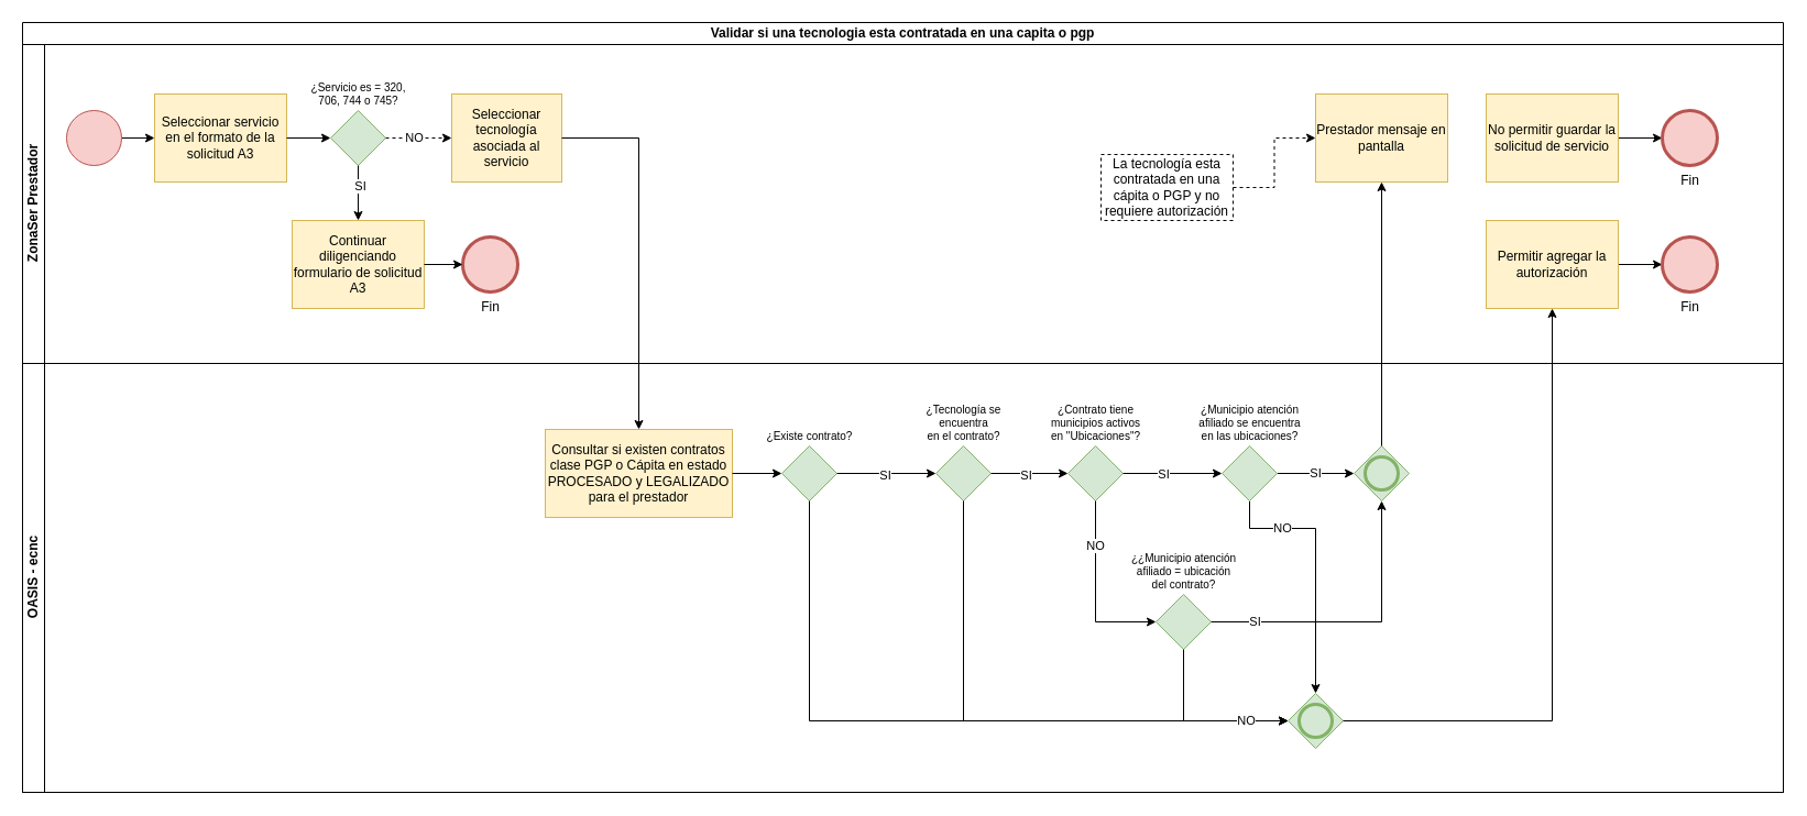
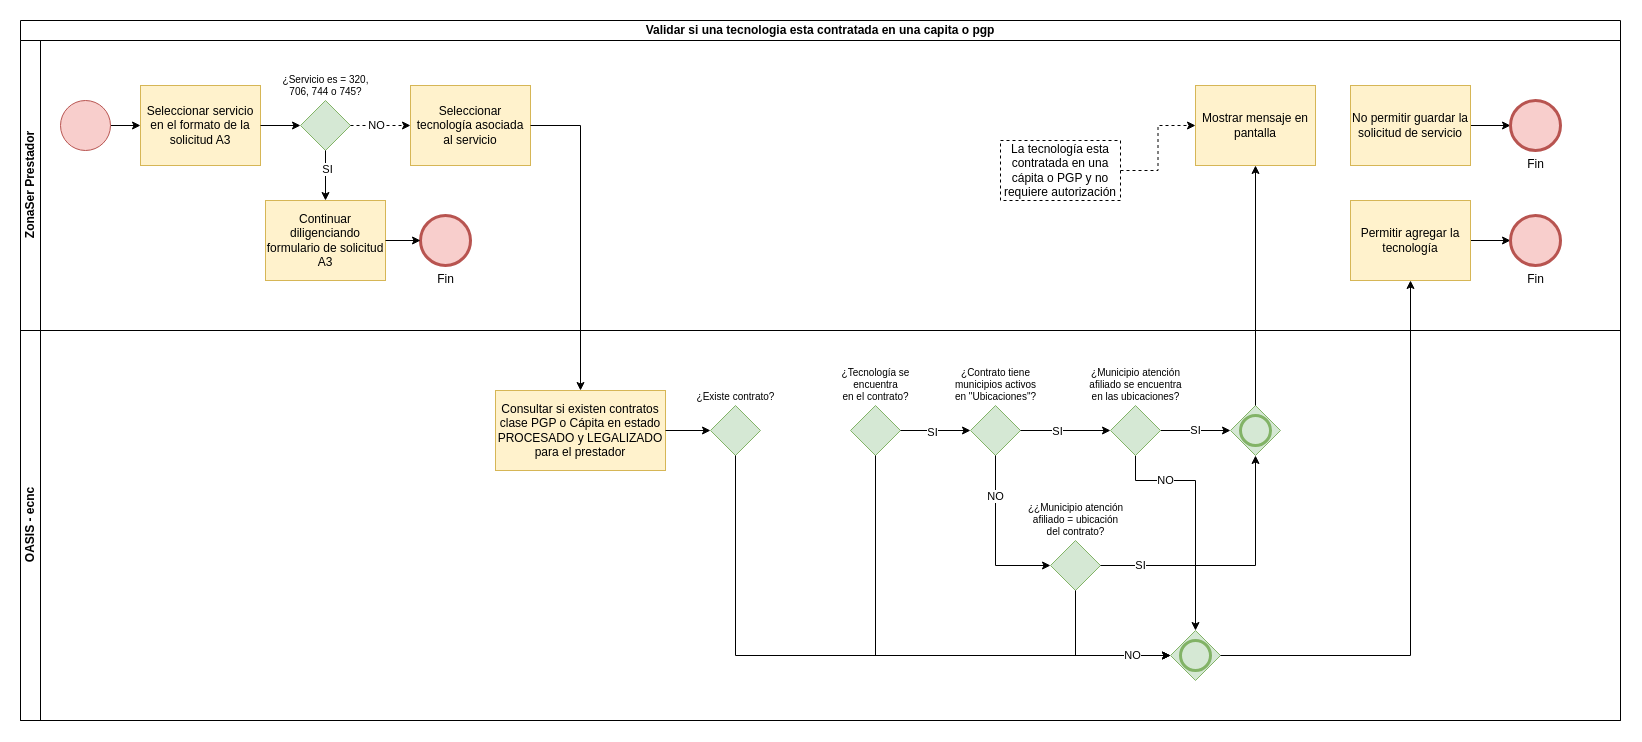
  <mxCell id="0" />
  <mxCell id="1" parent="0" />
  <mxCell id="2" value="Validar si una tecnologia esta contratada en una capita o pgp" style="swimlane;html=1;childLayout=stackLayout;resizeParent=1;resizeParentMax=0;horizontal=1;startSize=20;horizontalStack=0;whiteSpace=wrap;" parent="1" vertex="1"><mxGeometry x="20" y="20" width="1600" height="700" as="geometry" /></mxCell>
  <mxCell id="3" value="ZonaSer Prestador" style="swimlane;html=1;startSize=20;horizontal=0;" parent="2" vertex="1"><mxGeometry y="20" width="1600" height="290" as="geometry" /></mxCell>
  <mxCell id="4" style="edgeStyle=orthogonalEdgeStyle;rounded=0;orthogonalLoop=1;jettySize=auto;html=1;" parent="3" source="5" target="6" edge="1"><mxGeometry relative="1" as="geometry" /></mxCell>
  <mxCell id="5" value="" style="points=[[0.145,0.145,0],[0.5,0,0],[0.855,0.145,0],[1,0.5,0],[0.855,0.855,0],[0.5,1,0],[0.145,0.855,0],[0,0.5,0]];shape=mxgraph.bpmn.event;html=1;verticalLabelPosition=bottom;labelBackgroundColor=#ffffff;verticalAlign=top;align=center;perimeter=ellipsePerimeter;outlineConnect=0;aspect=fixed;outline=standard;symbol=general;fillColor=#f8cecc;strokeColor=#b85450;" parent="3" vertex="1"><mxGeometry x="40" y="60" width="50" height="50" as="geometry" /></mxCell>
  <mxCell id="6" value="Seleccionar servicio en el formato de la solicitud A3" style="points=[[0.25,0,0],[0.5,0,0],[0.75,0,0],[1,0.25,0],[1,0.5,0],[1,0.75,0],[0.75,1,0],[0.5,1,0],[0.25,1,0],[0,0.75,0],[0,0.5,0],[0,0.25,0]];shape=mxgraph.bpmn.task2;whiteSpace=wrap;rectStyle=rounded;size=10;html=1;container=1;expand=0;collapsible=0;taskMarker=user;fillColor=#fff2cc;strokeColor=#d6b656;" parent="3" vertex="1"><mxGeometry x="120" y="45" width="120" height="80" as="geometry" /></mxCell>
  <mxCell id="7" value="¿Servicio es = 320, &lt;br&gt;706, 744 o 745?" style="points=[[0.25,0.25,0],[0.5,0,0],[0.75,0.25,0],[1,0.5,0],[0.75,0.75,0],[0.5,1,0],[0.25,0.75,0],[0,0.5,0]];shape=mxgraph.bpmn.gateway2;html=1;verticalLabelPosition=top;labelBackgroundColor=#ffffff;verticalAlign=bottom;align=center;perimeter=rhombusPerimeter;outlineConnect=0;outline=none;symbol=none;fillColor=#d5e8d4;strokeColor=#82b366;labelPosition=center;fontSize=10;" parent="3" vertex="1"><mxGeometry x="280" y="60" width="50" height="50" as="geometry" /></mxCell>
  <mxCell id="8" style="edgeStyle=orthogonalEdgeStyle;rounded=0;orthogonalLoop=1;jettySize=auto;html=1;" parent="3" source="6" target="7" edge="1"><mxGeometry relative="1" as="geometry"><mxPoint x="280" y="85" as="targetPoint" /></mxGeometry></mxCell>
- <mxCell id="9" value="Seleccionar tecnología asociada al servicio" style="points=[[0.25,0,0],[0.5,0,0],[0.75,0,0],[1,0.25,0],[1,0.5,0],[1,0.75,0],[0.75,1,0],[0.5,1,0],[0.25,1,0],[0,0.75,0],[0,0.5,0],[0,0.25,0]];shape=mxgraph.bpmn.task2;whiteSpace=wrap;rectStyle=rounded;size=10;html=1;container=1;expand=0;collapsible=0;taskMarker=user;fillColor=#fff2cc;strokeColor=#d6b656;" parent="3" vertex="1"><mxGeometry x="390" y="45" width="100" height="80" as="geometry" /></mxCell>
+ <mxCell id="9" value="Seleccionar tecnología asociada al servicio" style="points=[[0.25,0,0],[0.5,0,0],[0.75,0,0],[1,0.25,0],[1,0.5,0],[1,0.75,0],[0.75,1,0],[0.5,1,0],[0.25,1,0],[0,0.75,0],[0,0.5,0],[0,0.25,0]];shape=mxgraph.bpmn.task2;whiteSpace=wrap;rectStyle=rounded;size=10;html=1;container=1;expand=0;collapsible=0;taskMarker=user;fillColor=#fff2cc;strokeColor=#d6b656;" parent="3" vertex="1"><mxGeometry x="390" y="45" width="120" height="80" as="geometry" /></mxCell>
  <mxCell id="10" style="edgeStyle=orthogonalEdgeStyle;rounded=0;orthogonalLoop=1;jettySize=auto;html=1;dashed=1;" parent="3" source="7" target="9" edge="1"><mxGeometry relative="1" as="geometry"><mxPoint x="380" y="85" as="targetPoint" /></mxGeometry></mxCell>
  <mxCell id="11" value="NO" style="edgeLabel;html=1;align=center;verticalAlign=middle;resizable=0;points=[];" parent="10" vertex="1" connectable="0"><mxGeometry x="-0.16" y="1" relative="1" as="geometry"><mxPoint as="offset" /></mxGeometry></mxCell>
  <mxCell id="12" value="Continuar diligenciando formulario de solicitud A3" style="points=[[0.25,0,0],[0.5,0,0],[0.75,0,0],[1,0.25,0],[1,0.5,0],[1,0.75,0],[0.75,1,0],[0.5,1,0],[0.25,1,0],[0,0.75,0],[0,0.5,0],[0,0.25,0]];shape=mxgraph.bpmn.task2;whiteSpace=wrap;rectStyle=rounded;size=10;html=1;container=1;expand=0;collapsible=0;taskMarker=user;fillColor=#fff2cc;strokeColor=#d6b656;" parent="3" vertex="1"><mxGeometry x="245" y="160" width="120" height="80" as="geometry" /></mxCell>
  <mxCell id="13" style="edgeStyle=orthogonalEdgeStyle;rounded=0;orthogonalLoop=1;jettySize=auto;html=1;" parent="3" source="7" target="12" edge="1"><mxGeometry relative="1" as="geometry"><mxPoint x="305" y="170" as="targetPoint" /></mxGeometry></mxCell>
  <mxCell id="14" value="SI" style="edgeLabel;html=1;align=center;verticalAlign=middle;resizable=0;points=[];" parent="13" vertex="1" connectable="0"><mxGeometry x="-0.28" y="1" relative="1" as="geometry"><mxPoint as="offset" /></mxGeometry></mxCell>
  <mxCell id="15" value="Fin" style="points=[[0.145,0.145,0],[0.5,0,0],[0.855,0.145,0],[1,0.5,0],[0.855,0.855,0],[0.5,1,0],[0.145,0.855,0],[0,0.5,0]];shape=mxgraph.bpmn.event;html=1;verticalLabelPosition=bottom;labelBackgroundColor=#ffffff;verticalAlign=top;align=center;perimeter=ellipsePerimeter;outlineConnect=0;aspect=fixed;outline=end;symbol=terminate2;fillColor=#f8cecc;strokeColor=#b85450;" parent="3" vertex="1"><mxGeometry x="400" y="175" width="50" height="50" as="geometry" /></mxCell>
  <mxCell id="16" style="edgeStyle=orthogonalEdgeStyle;rounded=0;orthogonalLoop=1;jettySize=auto;html=1;" parent="3" source="12" target="15" edge="1"><mxGeometry relative="1" as="geometry"><mxPoint x="410" y="180" as="targetPoint" /></mxGeometry></mxCell>
- <mxCell id="17" value="Prestador mensaje en pantalla" style="points=[[0.25,0,0],[0.5,0,0],[0.75,0,0],[1,0.25,0],[1,0.5,0],[1,0.75,0],[0.75,1,0],[0.5,1,0],[0.25,1,0],[0,0.75,0],[0,0.5,0],[0,0.25,0]];shape=mxgraph.bpmn.task2;whiteSpace=wrap;rectStyle=rounded;size=10;html=1;container=1;expand=0;collapsible=0;taskMarker=send;fillColor=#fff2cc;strokeColor=#d6b656;" parent="3" vertex="1"><mxGeometry x="1175" y="45" width="120" height="80" as="geometry" /></mxCell>
+ <mxCell id="17" value="Mostrar mensaje en pantalla" style="points=[[0.25,0,0],[0.5,0,0],[0.75,0,0],[1,0.25,0],[1,0.5,0],[1,0.75,0],[0.75,1,0],[0.5,1,0],[0.25,1,0],[0,0.75,0],[0,0.5,0],[0,0.25,0]];shape=mxgraph.bpmn.task2;whiteSpace=wrap;rectStyle=rounded;size=10;html=1;container=1;expand=0;collapsible=0;taskMarker=send;fillColor=#fff2cc;strokeColor=#d6b656;" parent="3" vertex="1"><mxGeometry x="1175" y="45" width="120" height="80" as="geometry" /></mxCell>
  <mxCell id="18" value="La tecnología esta contratada en una cápita o PGP y no requiere autorización" style="text;html=1;align=center;verticalAlign=middle;whiteSpace=wrap;rounded=0;dashed=1;strokeColor=default;" parent="3" vertex="1"><mxGeometry x="980" y="100" width="120" height="60" as="geometry" /></mxCell>
  <mxCell id="19" style="edgeStyle=orthogonalEdgeStyle;rounded=0;orthogonalLoop=1;jettySize=auto;html=1;entryX=0;entryY=0.5;entryDx=0;entryDy=0;entryPerimeter=0;dashed=1;" parent="3" source="18" target="17" edge="1"><mxGeometry relative="1" as="geometry" /></mxCell>
  <mxCell id="20" style="edgeStyle=orthogonalEdgeStyle;rounded=0;orthogonalLoop=1;jettySize=auto;html=1;" parent="3" source="21" target="24" edge="1"><mxGeometry relative="1" as="geometry" /></mxCell>
  <mxCell id="21" value="No permitir guardar la solicitud de servicio" style="points=[[0.25,0,0],[0.5,0,0],[0.75,0,0],[1,0.25,0],[1,0.5,0],[1,0.75,0],[0.75,1,0],[0.5,1,0],[0.25,1,0],[0,0.75,0],[0,0.5,0],[0,0.25,0]];shape=mxgraph.bpmn.task2;whiteSpace=wrap;rectStyle=rounded;size=10;html=1;container=1;expand=0;collapsible=0;taskMarker=script;fillColor=#fff2cc;strokeColor=#d6b656;" parent="3" vertex="1"><mxGeometry x="1330" y="45" width="120" height="80" as="geometry" /></mxCell>
  <mxCell id="22" style="edgeStyle=orthogonalEdgeStyle;rounded=0;orthogonalLoop=1;jettySize=auto;html=1;" parent="3" source="23" target="25" edge="1"><mxGeometry relative="1" as="geometry" /></mxCell>
- <mxCell id="23" value="Permitir agregar la autorización" style="points=[[0.25,0,0],[0.5,0,0],[0.75,0,0],[1,0.25,0],[1,0.5,0],[1,0.75,0],[0.75,1,0],[0.5,1,0],[0.25,1,0],[0,0.75,0],[0,0.5,0],[0,0.25,0]];shape=mxgraph.bpmn.task2;whiteSpace=wrap;rectStyle=rounded;size=10;html=1;container=1;expand=0;collapsible=0;taskMarker=script;fillColor=#fff2cc;strokeColor=#d6b656;" parent="3" vertex="1"><mxGeometry x="1330" y="160" width="120" height="80" as="geometry" /></mxCell>
+ <mxCell id="23" value="Permitir agregar la tecnología" style="points=[[0.25,0,0],[0.5,0,0],[0.75,0,0],[1,0.25,0],[1,0.5,0],[1,0.75,0],[0.75,1,0],[0.5,1,0],[0.25,1,0],[0,0.75,0],[0,0.5,0],[0,0.25,0]];shape=mxgraph.bpmn.task2;whiteSpace=wrap;rectStyle=rounded;size=10;html=1;container=1;expand=0;collapsible=0;taskMarker=script;fillColor=#fff2cc;strokeColor=#d6b656;" parent="3" vertex="1"><mxGeometry x="1330" y="160" width="120" height="80" as="geometry" /></mxCell>
  <mxCell id="24" value="Fin" style="points=[[0.145,0.145,0],[0.5,0,0],[0.855,0.145,0],[1,0.5,0],[0.855,0.855,0],[0.5,1,0],[0.145,0.855,0],[0,0.5,0]];shape=mxgraph.bpmn.event;html=1;verticalLabelPosition=bottom;labelBackgroundColor=#ffffff;verticalAlign=top;align=center;perimeter=ellipsePerimeter;outlineConnect=0;aspect=fixed;outline=end;symbol=terminate2;fillColor=#f8cecc;strokeColor=#b85450;" parent="3" vertex="1"><mxGeometry x="1490" y="60" width="50" height="50" as="geometry" /></mxCell>
  <mxCell id="25" value="Fin" style="points=[[0.145,0.145,0],[0.5,0,0],[0.855,0.145,0],[1,0.5,0],[0.855,0.855,0],[0.5,1,0],[0.145,0.855,0],[0,0.5,0]];shape=mxgraph.bpmn.event;html=1;verticalLabelPosition=bottom;labelBackgroundColor=#ffffff;verticalAlign=top;align=center;perimeter=ellipsePerimeter;outlineConnect=0;aspect=fixed;outline=end;symbol=terminate2;fillColor=#f8cecc;strokeColor=#b85450;" parent="3" vertex="1"><mxGeometry x="1490" y="175" width="50" height="50" as="geometry" /></mxCell>
  <mxCell id="26" value="OASIS - ecnc" style="swimlane;html=1;startSize=20;horizontal=0;fillStyle=cross-hatch;" parent="2" vertex="1"><mxGeometry y="310" width="1600" height="390" as="geometry" /></mxCell>
  <mxCell id="27" value="Consultar si existen contratos clase PGP o Cápita en estado PROCESADO y LEGALIZADO para el prestador" style="points=[[0.25,0,0],[0.5,0,0],[0.75,0,0],[1,0.25,0],[1,0.5,0],[1,0.75,0],[0.75,1,0],[0.5,1,0],[0.25,1,0],[0,0.75,0],[0,0.5,0],[0,0.25,0]];shape=mxgraph.bpmn.task2;whiteSpace=wrap;rectStyle=rounded;size=10;html=1;container=1;expand=0;collapsible=0;taskMarker=script;fillColor=#fff2cc;strokeColor=#d6b656;" parent="26" vertex="1"><mxGeometry x="475" y="60" width="170" height="80" as="geometry" /></mxCell>
  <mxCell id="28" value="¿Existe contrato?" style="points=[[0.25,0.25,0],[0.5,0,0],[0.75,0.25,0],[1,0.5,0],[0.75,0.75,0],[0.5,1,0],[0.25,0.75,0],[0,0.5,0]];shape=mxgraph.bpmn.gateway2;html=1;verticalLabelPosition=top;labelBackgroundColor=#ffffff;verticalAlign=bottom;align=center;perimeter=rhombusPerimeter;outlineConnect=0;outline=none;symbol=none;fillColor=#d5e8d4;strokeColor=#82b366;labelPosition=center;fontSize=10;" parent="26" vertex="1"><mxGeometry x="690" y="75" width="50" height="50" as="geometry" /></mxCell>
  <mxCell id="29" style="edgeStyle=orthogonalEdgeStyle;rounded=0;orthogonalLoop=1;jettySize=auto;html=1;" parent="26" source="27" target="28" edge="1"><mxGeometry relative="1" as="geometry"><mxPoint x="700" y="100" as="targetPoint" /></mxGeometry></mxCell>
  <mxCell id="30" value="¿Tecnología se &lt;br&gt;encuentra &lt;br&gt;en el contrato?" style="points=[[0.25,0.25,0],[0.5,0,0],[0.75,0.25,0],[1,0.5,0],[0.75,0.75,0],[0.5,1,0],[0.25,0.75,0],[0,0.5,0]];shape=mxgraph.bpmn.gateway2;html=1;verticalLabelPosition=top;labelBackgroundColor=#ffffff;verticalAlign=bottom;align=center;perimeter=rhombusPerimeter;outlineConnect=0;outline=none;symbol=none;fillColor=#d5e8d4;strokeColor=#82b366;fontSize=10;labelPosition=center;" parent="26" vertex="1"><mxGeometry x="830" y="75" width="50" height="50" as="geometry" /></mxCell>
- <mxCell id="31" style="edgeStyle=orthogonalEdgeStyle;rounded=0;orthogonalLoop=1;jettySize=auto;html=1;" parent="26" source="28" target="30" edge="1"><mxGeometry relative="1" as="geometry"><mxPoint x="790" y="100" as="targetPoint" /></mxGeometry></mxCell>
- <mxCell id="32" value="SI" style="edgeLabel;html=1;align=center;verticalAlign=middle;resizable=0;points=[];" parent="31" vertex="1" connectable="0"><mxGeometry x="-0.05" y="-1" relative="1" as="geometry"><mxPoint as="offset" /></mxGeometry></mxCell>
  <mxCell id="33" value="¿Contrato tiene &lt;br&gt;municipios activos &lt;br&gt;en &quot;Ubicaciones&quot;?" style="points=[[0.25,0.25,0],[0.5,0,0],[0.75,0.25,0],[1,0.5,0],[0.75,0.75,0],[0.5,1,0],[0.25,0.75,0],[0,0.5,0]];shape=mxgraph.bpmn.gateway2;html=1;verticalLabelPosition=top;labelBackgroundColor=#ffffff;verticalAlign=bottom;align=center;perimeter=rhombusPerimeter;outlineConnect=0;outline=none;symbol=none;fillColor=#d5e8d4;strokeColor=#82b366;fontSize=10;labelPosition=center;" parent="26" vertex="1"><mxGeometry x="950" y="75" width="50" height="50" as="geometry" /></mxCell>
  <mxCell id="34" style="edgeStyle=orthogonalEdgeStyle;rounded=0;orthogonalLoop=1;jettySize=auto;html=1;" parent="26" source="30" target="33" edge="1"><mxGeometry relative="1" as="geometry"><mxPoint x="920" y="100" as="targetPoint" /></mxGeometry></mxCell>
  <mxCell id="35" value="SI" style="edgeLabel;html=1;align=center;verticalAlign=middle;resizable=0;points=[];" parent="34" vertex="1" connectable="0"><mxGeometry x="-0.12" y="-1" relative="1" as="geometry"><mxPoint as="offset" /></mxGeometry></mxCell>
  <mxCell id="36" style="edgeStyle=orthogonalEdgeStyle;rounded=0;orthogonalLoop=1;jettySize=auto;html=1;" parent="26" source="40" target="51" edge="1"><mxGeometry relative="1" as="geometry" /></mxCell>
  <mxCell id="37" value="SI" style="edgeLabel;html=1;align=center;verticalAlign=middle;resizable=0;points=[];" parent="36" vertex="1" connectable="0"><mxGeometry x="-0.029" y="1" relative="1" as="geometry"><mxPoint as="offset" /></mxGeometry></mxCell>
  <mxCell id="38" style="edgeStyle=orthogonalEdgeStyle;rounded=0;orthogonalLoop=1;jettySize=auto;html=1;" parent="26" source="40" target="43" edge="1"><mxGeometry relative="1" as="geometry"><Array as="points"><mxPoint x="1115" y="150" /><mxPoint x="1175" y="150" /></Array></mxGeometry></mxCell>
  <mxCell id="39" value="NO" style="edgeLabel;html=1;align=center;verticalAlign=middle;resizable=0;points=[];" parent="38" vertex="1" connectable="0"><mxGeometry x="-0.54" y="1" relative="1" as="geometry"><mxPoint as="offset" /></mxGeometry></mxCell>
  <mxCell id="40" value="¿Municipio atención &lt;br&gt;afiliado se encuentra &lt;br&gt;en las ubicaciones?" style="points=[[0.25,0.25,0],[0.5,0,0],[0.75,0.25,0],[1,0.5,0],[0.75,0.75,0],[0.5,1,0],[0.25,0.75,0],[0,0.5,0]];shape=mxgraph.bpmn.gateway2;html=1;verticalLabelPosition=top;labelBackgroundColor=#ffffff;verticalAlign=bottom;align=center;perimeter=rhombusPerimeter;outlineConnect=0;outline=none;symbol=none;fillColor=#d5e8d4;strokeColor=#82b366;fontSize=10;labelPosition=center;" parent="26" vertex="1"><mxGeometry x="1090" y="75" width="50" height="50" as="geometry" /></mxCell>
  <mxCell id="41" style="edgeStyle=orthogonalEdgeStyle;rounded=0;orthogonalLoop=1;jettySize=auto;html=1;" parent="26" source="33" target="40" edge="1"><mxGeometry relative="1" as="geometry"><mxPoint x="990" y="100" as="targetPoint" /></mxGeometry></mxCell>
  <mxCell id="42" value="SI" style="edgeLabel;html=1;align=center;verticalAlign=middle;resizable=0;points=[];" parent="41" vertex="1" connectable="0"><mxGeometry x="-0.2" relative="1" as="geometry"><mxPoint as="offset" /></mxGeometry></mxCell>
  <mxCell id="43" value="" style="points=[[0.25,0.25,0],[0.5,0,0],[0.75,0.25,0],[1,0.5,0],[0.75,0.75,0],[0.5,1,0],[0.25,0.75,0],[0,0.5,0]];shape=mxgraph.bpmn.gateway2;html=1;verticalLabelPosition=bottom;labelBackgroundColor=#ffffff;verticalAlign=top;align=center;perimeter=rhombusPerimeter;outlineConnect=0;outline=end;symbol=general;fillColor=#d5e8d4;strokeColor=#82b366;" parent="26" vertex="1"><mxGeometry x="1150" y="300" width="50" height="50" as="geometry" /></mxCell>
  <mxCell id="44" style="edgeStyle=orthogonalEdgeStyle;rounded=0;orthogonalLoop=1;jettySize=auto;html=1;entryX=0;entryY=0.5;entryDx=0;entryDy=0;entryPerimeter=0;" parent="26" source="28" target="43" edge="1"><mxGeometry relative="1" as="geometry"><Array as="points"><mxPoint x="715" y="325" /></Array></mxGeometry></mxCell>
  <mxCell id="45" style="edgeStyle=orthogonalEdgeStyle;rounded=0;orthogonalLoop=1;jettySize=auto;html=1;entryX=0;entryY=0.5;entryDx=0;entryDy=0;entryPerimeter=0;" parent="26" source="30" target="43" edge="1"><mxGeometry relative="1" as="geometry"><Array as="points"><mxPoint x="855" y="325" /></Array></mxGeometry></mxCell>
  <mxCell id="46" value="¿¿Municipio atención &lt;br&gt;afiliado = ubicación &lt;br&gt;del contrato?" style="points=[[0.25,0.25,0],[0.5,0,0],[0.75,0.25,0],[1,0.5,0],[0.75,0.75,0],[0.5,1,0],[0.25,0.75,0],[0,0.5,0]];shape=mxgraph.bpmn.gateway2;html=1;verticalLabelPosition=top;labelBackgroundColor=#ffffff;verticalAlign=bottom;align=center;perimeter=rhombusPerimeter;outlineConnect=0;outline=none;symbol=none;fillColor=#d5e8d4;strokeColor=#82b366;fontSize=10;labelPosition=center;" parent="26" vertex="1"><mxGeometry x="1030" y="210" width="50" height="50" as="geometry" /></mxCell>
  <mxCell id="47" style="edgeStyle=orthogonalEdgeStyle;rounded=0;orthogonalLoop=1;jettySize=auto;html=1;" parent="26" source="33" target="46" edge="1"><mxGeometry relative="1" as="geometry"><mxPoint x="945" y="170" as="targetPoint" /><Array as="points"><mxPoint x="975" y="235" /></Array></mxGeometry></mxCell>
  <mxCell id="48" value="NO" style="edgeLabel;html=1;align=center;verticalAlign=middle;resizable=0;points=[];" parent="47" vertex="1" connectable="0"><mxGeometry x="-0.511" y="-1" relative="1" as="geometry"><mxPoint as="offset" /></mxGeometry></mxCell>
  <mxCell id="49" style="edgeStyle=orthogonalEdgeStyle;rounded=0;orthogonalLoop=1;jettySize=auto;html=1;entryX=0;entryY=0.5;entryDx=0;entryDy=0;entryPerimeter=0;" parent="26" source="46" target="43" edge="1"><mxGeometry relative="1" as="geometry"><Array as="points"><mxPoint x="1055" y="325" /></Array></mxGeometry></mxCell>
  <mxCell id="50" value="NO" style="edgeLabel;html=1;align=center;verticalAlign=middle;resizable=0;points=[];" parent="49" vertex="1" connectable="0"><mxGeometry x="0.511" y="1" relative="1" as="geometry"><mxPoint as="offset" /></mxGeometry></mxCell>
  <mxCell id="51" value="" style="points=[[0.25,0.25,0],[0.5,0,0],[0.75,0.25,0],[1,0.5,0],[0.75,0.75,0],[0.5,1,0],[0.25,0.75,0],[0,0.5,0]];shape=mxgraph.bpmn.gateway2;html=1;verticalLabelPosition=bottom;labelBackgroundColor=#ffffff;verticalAlign=top;align=center;perimeter=rhombusPerimeter;outlineConnect=0;outline=end;symbol=general;fillColor=#d5e8d4;strokeColor=#82b366;" parent="26" vertex="1"><mxGeometry x="1210" y="75" width="50" height="50" as="geometry" /></mxCell>
  <mxCell id="52" style="edgeStyle=orthogonalEdgeStyle;rounded=0;orthogonalLoop=1;jettySize=auto;html=1;entryX=0.5;entryY=1;entryDx=0;entryDy=0;entryPerimeter=0;" parent="26" source="46" target="51" edge="1"><mxGeometry relative="1" as="geometry" /></mxCell>
  <mxCell id="53" value="SI" style="edgeLabel;html=1;align=center;verticalAlign=middle;resizable=0;points=[];" parent="52" vertex="1" connectable="0"><mxGeometry x="-0.706" y="1" relative="1" as="geometry"><mxPoint as="offset" /></mxGeometry></mxCell>
  <mxCell id="54" style="edgeStyle=orthogonalEdgeStyle;rounded=0;orthogonalLoop=1;jettySize=auto;html=1;" parent="2" source="9" target="27" edge="1"><mxGeometry relative="1" as="geometry"><mxPoint x="550" y="390" as="targetPoint" /><Array as="points"><mxPoint x="560" y="105" /></Array></mxGeometry></mxCell>
  <mxCell id="55" style="edgeStyle=orthogonalEdgeStyle;rounded=0;orthogonalLoop=1;jettySize=auto;html=1;" parent="2" source="51" target="17" edge="1"><mxGeometry relative="1" as="geometry"><mxPoint x="1235" y="180" as="targetPoint" /></mxGeometry></mxCell>
  <mxCell id="56" style="edgeStyle=orthogonalEdgeStyle;rounded=0;orthogonalLoop=1;jettySize=auto;html=1;" edge="1" parent="2" source="43" target="23"><mxGeometry relative="1" as="geometry" /></mxCell>
